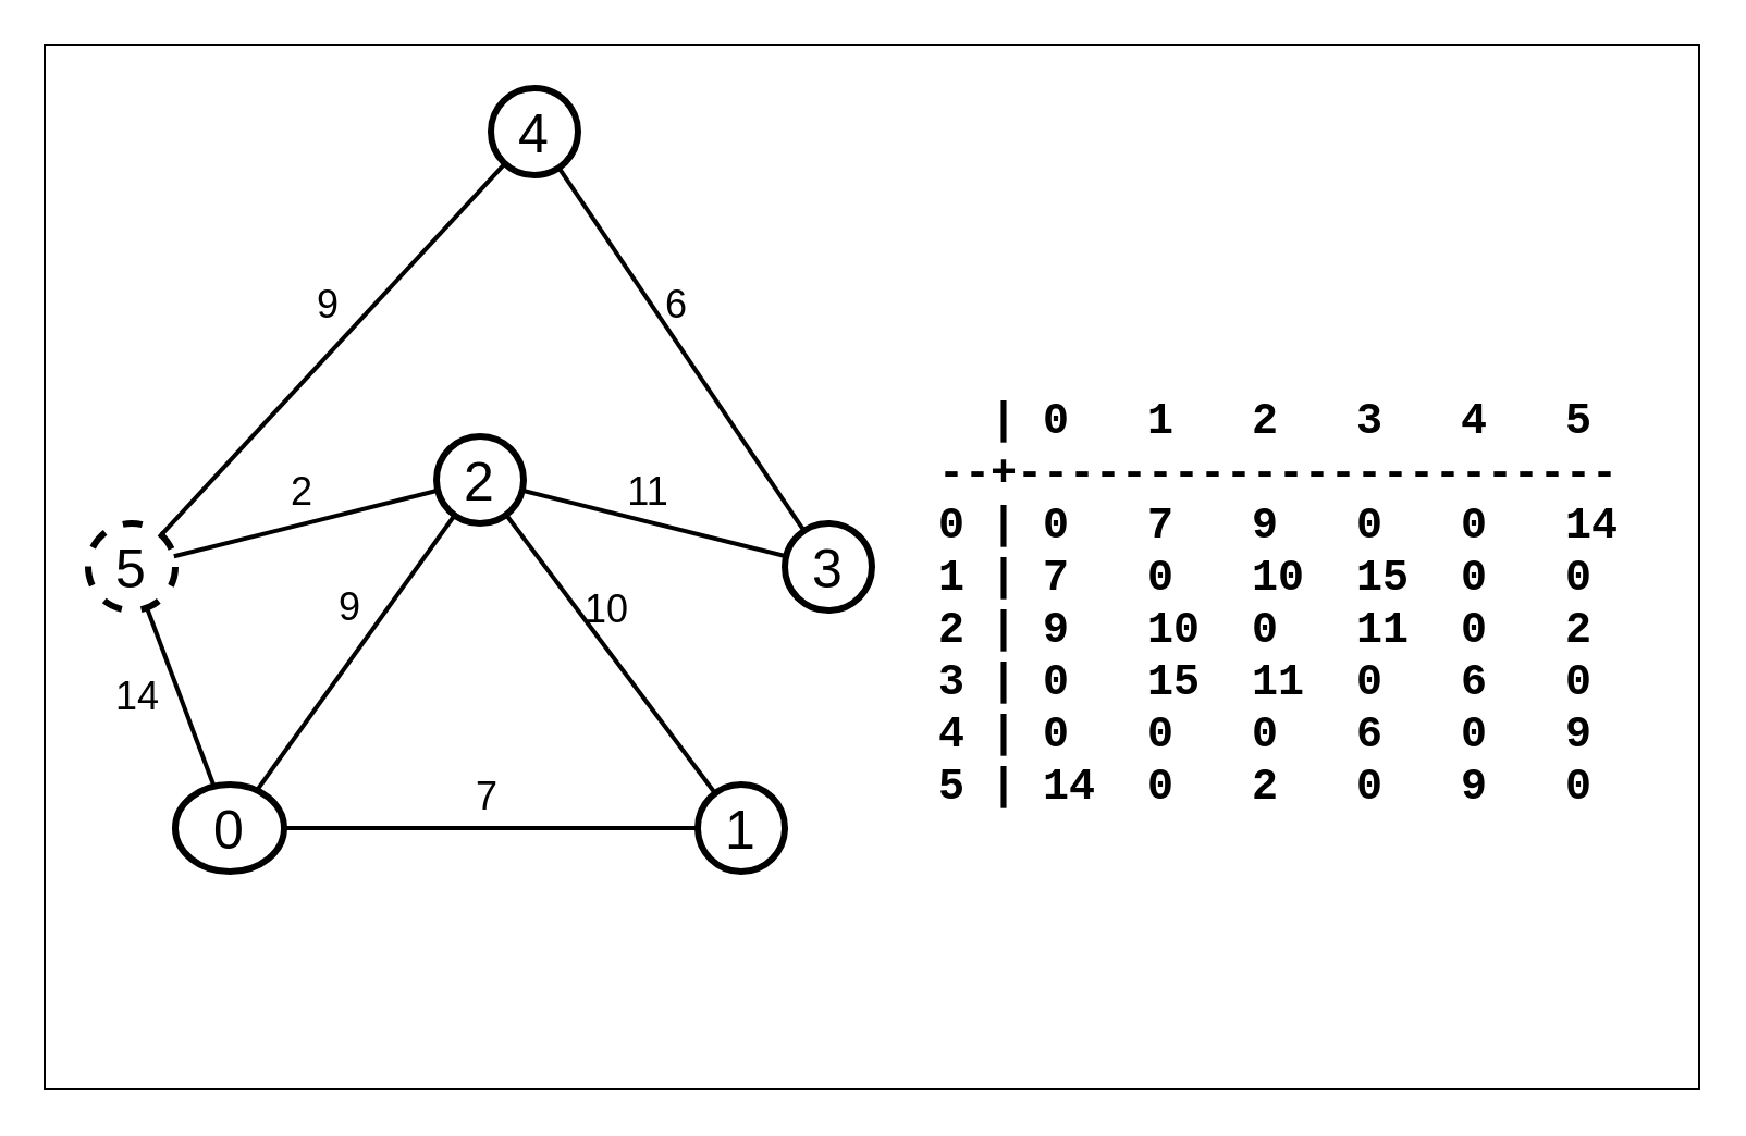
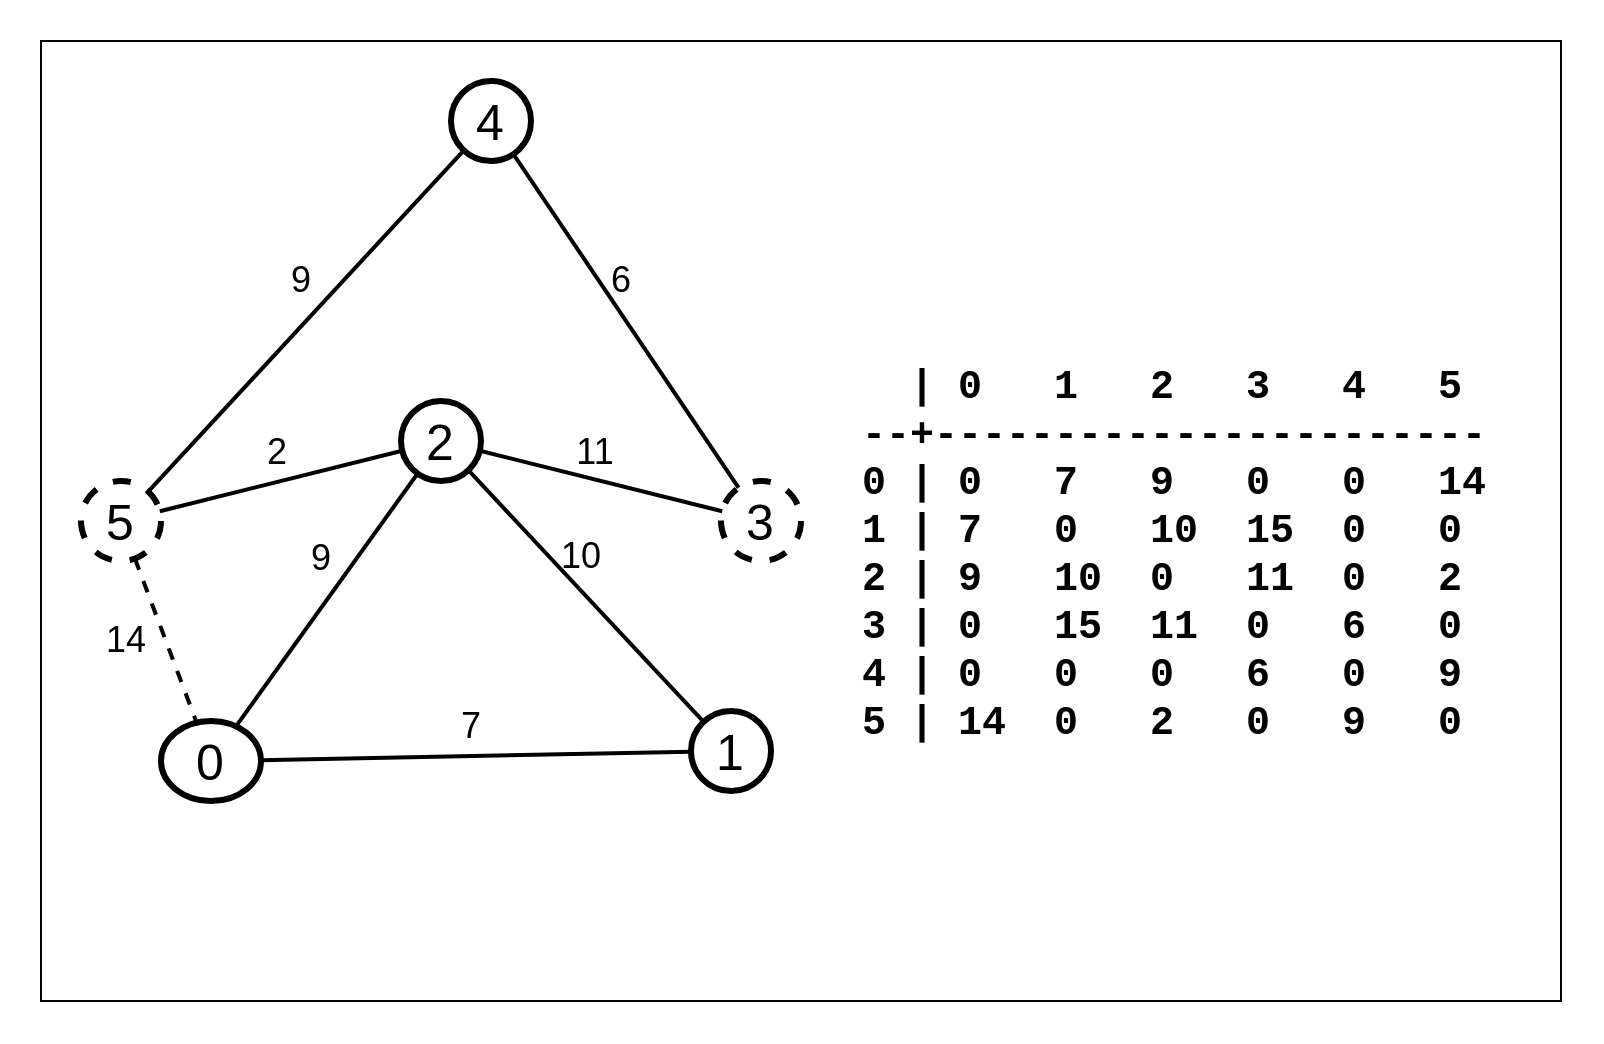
  <mxCell id="0" />
  <mxCell id="1" parent="0" />
  <mxCell id="2" value="" style="rounded=0;whiteSpace=wrap;html=1;" vertex="1" parent="1"><mxGeometry x="20" y="20" width="760" height="480" as="geometry" /></mxCell>
  <mxCell id="3" value="7" style="rounded=0;orthogonalLoop=1;jettySize=auto;html=1;endArrow=none;endFill=0;strokeWidth=2;fontSize=18;verticalAlign=bottom;labelBackgroundColor=none;spacingTop=3;spacingBottom=0;spacing=2;spacingRight=5;" edge="1" parent="1" source="5" target="16"><mxGeometry relative="1" as="geometry" /></mxCell>
  <mxCell id="4" value="9" style="rounded=0;orthogonalLoop=1;jettySize=auto;html=1;endArrow=none;endFill=0;strokeWidth=2;fontSize=18;verticalAlign=bottom;labelBackgroundColor=none;spacingTop=3;spacingBottom=3;spacing=5;spacingRight=5;" edge="1" parent="1" source="5" target="14"><mxGeometry relative="1" as="geometry" /></mxCell>
  <mxCell id="5" value="0" style="ellipse;whiteSpace=wrap;html=1;aspect=fixed;strokeWidth=3;fontSize=25;" vertex="1" parent="1"><mxGeometry x="80" y="360" width="50" height="40" as="geometry" /></mxCell>
  <mxCell id="6" value="9" style="rounded=0;orthogonalLoop=1;jettySize=auto;html=1;endArrow=none;endFill=0;strokeWidth=2;fontSize=18;verticalAlign=bottom;labelBackgroundColor=none;spacingTop=3;spacingBottom=3;spacing=5;spacingRight=5;" edge="1" parent="1" source="7" target="9"><mxGeometry relative="1" as="geometry" /></mxCell>
  <mxCell id="7" value="4" style="ellipse;whiteSpace=wrap;html=1;aspect=fixed;strokeWidth=3;fontSize=25;" vertex="1" parent="1"><mxGeometry x="225" y="40" width="40" height="40" as="geometry" /></mxCell>
- <mxCell id="8" value="14" style="rounded=0;orthogonalLoop=1;jettySize=auto;html=1;endArrow=none;endFill=0;strokeWidth=2;fontSize=18;verticalAlign=middle;labelBackgroundColor=none;labelPosition=left;verticalLabelPosition=middle;align=right;spacingTop=3;spacingBottom=3;spacing=5;spacingRight=5;" edge="1" parent="1" source="9" target="5"><mxGeometry relative="1" as="geometry" /></mxCell>
+ <mxCell id="8" value="14" style="rounded=0;orthogonalLoop=1;jettySize=auto;html=1;endArrow=none;endFill=0;strokeWidth=2;fontSize=18;verticalAlign=middle;labelBackgroundColor=none;labelPosition=left;verticalLabelPosition=middle;align=right;spacingTop=3;spacingBottom=3;spacing=5;spacingRight=5;dashed=1;" edge="1" parent="1" source="9" target="5"><mxGeometry relative="1" as="geometry" /></mxCell>
  <mxCell id="9" value="5" style="ellipse;whiteSpace=wrap;html=1;aspect=fixed;strokeWidth=3;fontSize=25;dashed=1;" vertex="1" parent="1"><mxGeometry x="40" y="240" width="40" height="40" as="geometry" /></mxCell>
  <mxCell id="10" value="6" style="rounded=0;orthogonalLoop=1;jettySize=auto;html=1;endArrow=none;endFill=0;strokeWidth=2;fontSize=18;verticalAlign=bottom;labelBackgroundColor=none;spacingTop=3;spacingBottom=3;spacing=5;spacingRight=5;" edge="1" parent="1" source="11" target="7"><mxGeometry relative="1" as="geometry" /></mxCell>
- <mxCell id="11" value="3" style="ellipse;whiteSpace=wrap;html=1;aspect=fixed;strokeWidth=3;fontSize=25;" vertex="1" parent="1"><mxGeometry x="360" y="240" width="40" height="40" as="geometry" /></mxCell>
+ <mxCell id="11" value="3" style="ellipse;whiteSpace=wrap;html=1;aspect=fixed;strokeWidth=3;fontSize=25;dashed=1;" vertex="1" parent="1"><mxGeometry x="360" y="240" width="40" height="40" as="geometry" /></mxCell>
  <mxCell id="12" value="2" style="rounded=0;orthogonalLoop=1;jettySize=auto;html=1;endArrow=none;endFill=0;strokeWidth=2;fontSize=18;verticalAlign=bottom;labelBackgroundColor=none;spacingTop=3;spacingBottom=0;spacing=2;spacingRight=5;" edge="1" parent="1" source="14" target="9"><mxGeometry relative="1" as="geometry" /></mxCell>
  <mxCell id="13" value="11" style="rounded=0;orthogonalLoop=1;jettySize=auto;html=1;endArrow=none;endFill=0;strokeWidth=2;fontSize=18;verticalAlign=bottom;labelBackgroundColor=none;spacingTop=3;spacingBottom=0;spacing=2;spacingRight=5;" edge="1" parent="1" source="14" target="11"><mxGeometry relative="1" as="geometry" /></mxCell>
  <mxCell id="14" value="2" style="ellipse;whiteSpace=wrap;html=1;aspect=fixed;strokeWidth=3;fontSize=25;" vertex="1" parent="1"><mxGeometry x="200" y="200" width="40" height="40" as="geometry" /></mxCell>
  <mxCell id="15" value="10" style="rounded=0;orthogonalLoop=1;jettySize=auto;html=1;endArrow=none;endFill=0;strokeWidth=2;fontSize=18;verticalAlign=bottom;labelBackgroundColor=none;spacingTop=3;spacingBottom=3;spacing=5;spacingRight=5;" edge="1" parent="1" source="16" target="14"><mxGeometry relative="1" as="geometry" /></mxCell>
- <mxCell id="16" value="1" style="ellipse;whiteSpace=wrap;html=1;aspect=fixed;strokeWidth=3;fontSize=25;" vertex="1" parent="1"><mxGeometry x="320" y="360" width="40" height="40" as="geometry" /></mxCell>
+ <mxCell id="16" value="1" style="ellipse;whiteSpace=wrap;html=1;aspect=fixed;strokeWidth=3;fontSize=25;" vertex="1" parent="1"><mxGeometry x="345" y="355" width="40" height="40" as="geometry" /></mxCell>
  <mxCell id="17" value="&lt;div&gt;&amp;nbsp; | 0&amp;nbsp; &amp;nbsp;1&amp;nbsp; &amp;nbsp;2&amp;nbsp; &amp;nbsp;3&amp;nbsp; &amp;nbsp;4&amp;nbsp; &amp;nbsp;5&lt;/div&gt;&lt;div&gt;--+-----------------------&lt;/div&gt;0 | 0&amp;nbsp; &amp;nbsp;7&amp;nbsp; &amp;nbsp;9&amp;nbsp; &amp;nbsp;0&amp;nbsp; &amp;nbsp;0&amp;nbsp; &amp;nbsp;14&lt;div&gt;&lt;span style=&quot;background-color: initial;&quot;&gt;1 | 7&lt;/span&gt;&lt;span style=&quot;background-color: initial;&quot;&gt;&amp;nbsp; &amp;nbsp;0&amp;nbsp; &amp;nbsp;10&amp;nbsp; 15&amp;nbsp; 0&amp;nbsp; &amp;nbsp;0&lt;/span&gt;&lt;/div&gt;&lt;div&gt;&lt;span style=&quot;background-color: initial;&quot;&gt;2 | 9&lt;/span&gt;&lt;span style=&quot;background-color: initial;&quot;&gt;&amp;nbsp; &amp;nbsp;10&amp;nbsp; 0&amp;nbsp; &amp;nbsp;11&amp;nbsp; 0&amp;nbsp; &amp;nbsp;2&lt;/span&gt;&lt;/div&gt;&lt;div&gt;&lt;span style=&quot;background-color: initial;&quot;&gt;3 |&amp;nbsp;&lt;/span&gt;&lt;span style=&quot;background-color: initial;&quot;&gt;0&amp;nbsp; &amp;nbsp;15&amp;nbsp; 11&amp;nbsp; 0&amp;nbsp; &amp;nbsp;6&amp;nbsp; &amp;nbsp;0&lt;/span&gt;&lt;/div&gt;&lt;div&gt;&lt;span style=&quot;background-color: initial;&quot;&gt;4 | 0&amp;nbsp;&lt;/span&gt;&lt;span style=&quot;background-color: initial;&quot;&gt;&amp;nbsp; 0&amp;nbsp; &amp;nbsp;0&amp;nbsp; &amp;nbsp;6&amp;nbsp; &amp;nbsp;0&amp;nbsp; &amp;nbsp;9&lt;/span&gt;&lt;/div&gt;&lt;div&gt;&lt;span style=&quot;background-color: initial;&quot;&gt;5 | 14&lt;/span&gt;&lt;span style=&quot;background-color: initial;&quot;&gt;&amp;nbsp; 0&amp;nbsp; &amp;nbsp;2&amp;nbsp; &amp;nbsp;0&amp;nbsp; &amp;nbsp;9&amp;nbsp; &amp;nbsp;0&lt;/span&gt;&lt;/div&gt;" style="text;html=1;align=left;verticalAlign=middle;resizable=0;points=[];autosize=1;strokeColor=none;fillColor=none;fontSize=20;fontFamily=Courier New;fontStyle=1" vertex="1" parent="1"><mxGeometry x="429" y="172" width="340" height="210" as="geometry" /></mxCell>
